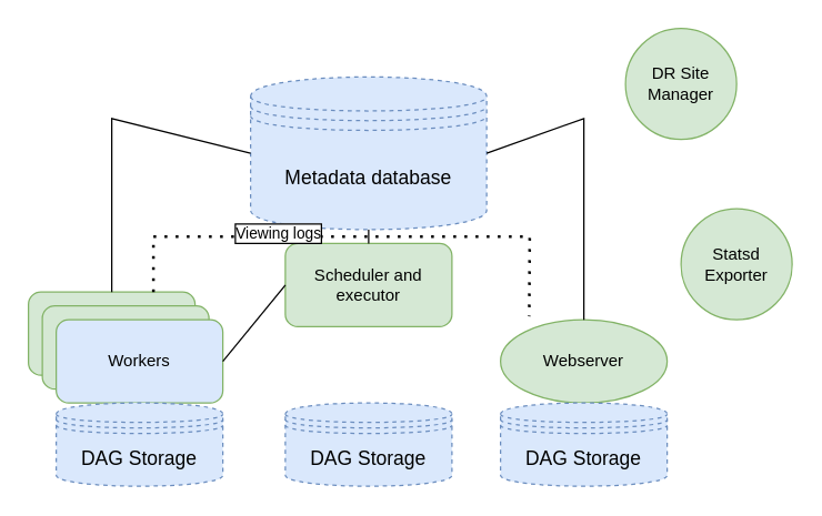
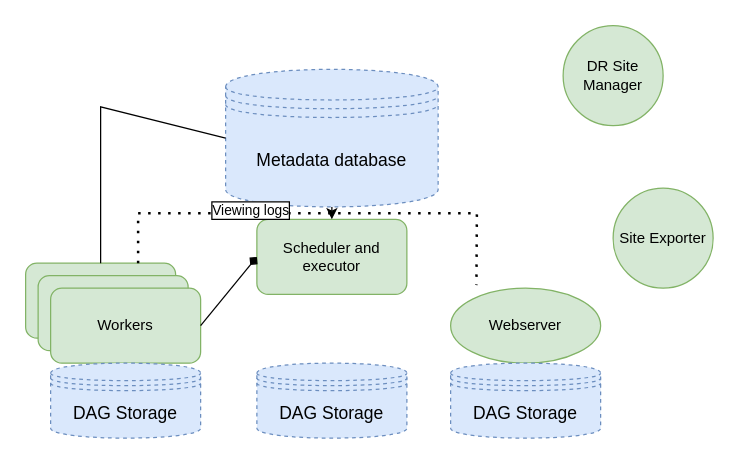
  <mxCell id="0" />
  <mxCell id="1" parent="0" />
  <mxCell id="2" value="Scheduler and executor" style="rounded=1;whiteSpace=wrap;html=1;fillColor=#d5e8d4;strokeColor=#82b366;" vertex="1" parent="1"><mxGeometry x="205" y="175" width="120" height="60" as="geometry" /></mxCell>
  <mxCell id="3" value="Webserver" style="ellipse;whiteSpace=wrap;html=1;fillColor=#d5e8d4;strokeColor=#82b366;" vertex="1" parent="1"><mxGeometry x="360" y="230" width="120" height="60" as="geometry" /></mxCell>
  <mxCell id="4" value="" style="rounded=1;whiteSpace=wrap;html=1;fillColor=#d5e8d4;strokeColor=#82b366;" vertex="1" parent="1"><mxGeometry x="20" y="210" width="120" height="60" as="geometry" /></mxCell>
  <mxCell id="5" value="" style="rounded=1;whiteSpace=wrap;html=1;fillColor=#d5e8d4;strokeColor=#82b366;" vertex="1" parent="1"><mxGeometry x="30" y="220" width="120" height="60" as="geometry" /></mxCell>
- <mxCell id="6" value="Workers" style="rounded=1;whiteSpace=wrap;html=1;fillColor=#dae8fc;strokeColor=#82b366;" vertex="1" parent="1"><mxGeometry x="40" y="230" width="120" height="60" as="geometry" /></mxCell>
+ <mxCell id="6" value="Workers" style="rounded=1;whiteSpace=wrap;html=1;fillColor=#d5e8d4;strokeColor=#82b366;" vertex="1" parent="1"><mxGeometry x="40" y="230" width="120" height="60" as="geometry" /></mxCell>
  <mxCell id="7" value="Metadata database" style="shape=datastore;whiteSpace=wrap;html=1;shadow=0;dashed=1;fontSize=14;fillColor=#dae8fc;strokeColor=#6c8ebf;" vertex="1" parent="1"><mxGeometry x="180" y="55" width="170" height="110" as="geometry" /></mxCell>
  <mxCell id="8" value="DAG Storage" style="shape=datastore;whiteSpace=wrap;html=1;shadow=0;dashed=1;fontSize=14;fillColor=#dae8fc;strokeColor=#6c8ebf;" vertex="1" parent="1"><mxGeometry x="40" y="290" width="120" height="60" as="geometry" /></mxCell>
  <mxCell id="9" value="DAG Storage" style="shape=datastore;whiteSpace=wrap;html=1;shadow=0;dashed=1;fontSize=14;fillColor=#dae8fc;strokeColor=#6c8ebf;" vertex="1" parent="1"><mxGeometry x="205" y="290" width="120" height="60" as="geometry" /></mxCell>
  <mxCell id="10" value="DAG Storage" style="shape=datastore;whiteSpace=wrap;html=1;shadow=0;dashed=1;fontSize=14;fillColor=#dae8fc;strokeColor=#6c8ebf;" vertex="1" parent="1"><mxGeometry x="360" y="290" width="120" height="60" as="geometry" /></mxCell>
- <mxCell id="11" value="" style="endArrow=none;html=1;rounded=0;exitX=1;exitY=0.5;exitDx=0;exitDy=0;entryX=0;entryY=0.5;entryDx=0;entryDy=0;" edge="1" parent="1" source="6" target="2"><mxGeometry width="50" height="50" relative="1" as="geometry"><mxPoint x="240" y="330" as="sourcePoint" /><mxPoint x="290" y="280" as="targetPoint" /></mxGeometry></mxCell>
- <mxCell id="12" value="" style="endArrow=none;html=1;rounded=0;exitX=0.5;exitY=1;exitDx=0;exitDy=0;entryX=0.5;entryY=0;entryDx=0;entryDy=0;" edge="1" parent="1" source="7" target="2"><mxGeometry width="50" height="50" relative="1" as="geometry"><mxPoint x="240" y="330" as="sourcePoint" /><mxPoint x="290" y="280" as="targetPoint" /></mxGeometry></mxCell>
- <mxCell id="13" value="" style="endArrow=none;html=1;rounded=0;exitX=0.5;exitY=0;exitDx=0;exitDy=0;entryX=1;entryY=0.5;entryDx=0;entryDy=0;" edge="1" parent="1" source="3" target="7"><mxGeometry width="50" height="50" relative="1" as="geometry"><mxPoint x="240" y="330" as="sourcePoint" /><mxPoint x="290" y="280" as="targetPoint" /><Array as="points"><mxPoint x="420" y="85" /></Array></mxGeometry></mxCell>
+ <mxCell id="11" value="" style="endArrow=diamond;html=1;rounded=0;exitX=1;exitY=0.5;exitDx=0;exitDy=0;entryX=0;entryY=0.5;entryDx=0;entryDy=0;" edge="1" parent="1" source="6" target="2"><mxGeometry width="50" height="50" relative="1" as="geometry"><mxPoint x="240" y="330" as="sourcePoint" /><mxPoint x="290" y="280" as="targetPoint" /></mxGeometry></mxCell>
+ <mxCell id="12" value="" style="endArrow=classic;html=1;rounded=0;exitX=0.5;exitY=1;exitDx=0;exitDy=0;entryX=0.5;entryY=0;entryDx=0;entryDy=0;" edge="1" parent="1" source="7" target="2"><mxGeometry width="50" height="50" relative="1" as="geometry"><mxPoint x="240" y="330" as="sourcePoint" /><mxPoint x="290" y="280" as="targetPoint" /></mxGeometry></mxCell>
  <mxCell id="14" value="" style="endArrow=none;html=1;rounded=0;exitX=0;exitY=0.5;exitDx=0;exitDy=0;entryX=0.5;entryY=0;entryDx=0;entryDy=0;" edge="1" parent="1" source="7" target="4"><mxGeometry width="50" height="50" relative="1" as="geometry"><mxPoint x="240" y="230" as="sourcePoint" /><mxPoint x="290" y="180" as="targetPoint" /><Array as="points"><mxPoint x="80" y="85" /></Array></mxGeometry></mxCell>
  <mxCell id="15" value="DR Site Manager" style="ellipse;whiteSpace=wrap;html=1;aspect=fixed;fillColor=#d5e8d4;strokeColor=#82b366;" vertex="1" parent="1"><mxGeometry x="450" y="20" width="80" height="80" as="geometry" /></mxCell>
- <mxCell id="16" value="Statsd Exporter" style="ellipse;whiteSpace=wrap;html=1;aspect=fixed;fillColor=#d5e8d4;strokeColor=#82b366;" vertex="1" parent="1"><mxGeometry x="490" y="150" width="80" height="80" as="geometry" /></mxCell>
+ <mxCell id="16" value="Site Exporter" style="ellipse;whiteSpace=wrap;html=1;aspect=fixed;fillColor=#d5e8d4;strokeColor=#82b366;" vertex="1" parent="1"><mxGeometry x="490" y="150" width="80" height="80" as="geometry" /></mxCell>
  <mxCell id="17" value="" style="endArrow=none;dashed=1;html=1;dashPattern=1 3;strokeWidth=2;rounded=0;exitX=0.75;exitY=0;exitDx=0;exitDy=0;entryX=0.172;entryY=-0.04;entryDx=0;entryDy=0;entryPerimeter=0;" edge="1" parent="1" source="4" target="3"><mxGeometry width="50" height="50" relative="1" as="geometry"><mxPoint x="240" y="220" as="sourcePoint" /><mxPoint x="290" y="170" as="targetPoint" /><Array as="points"><mxPoint x="110" y="170" /><mxPoint x="381" y="170" /></Array></mxGeometry></mxCell>
  <mxCell id="18" value="Viewing logs" style="edgeLabel;html=1;align=center;verticalAlign=middle;resizable=0;points=[];labelBorderColor=default;" vertex="1" connectable="0" parent="17"><mxGeometry x="-0.3" y="3" relative="1" as="geometry"><mxPoint as="offset" /></mxGeometry></mxCell>
